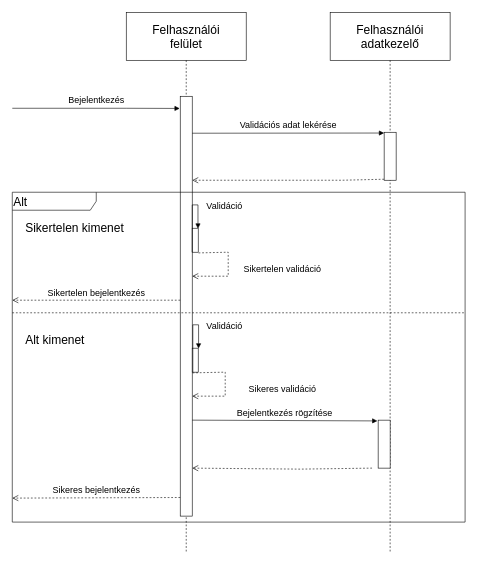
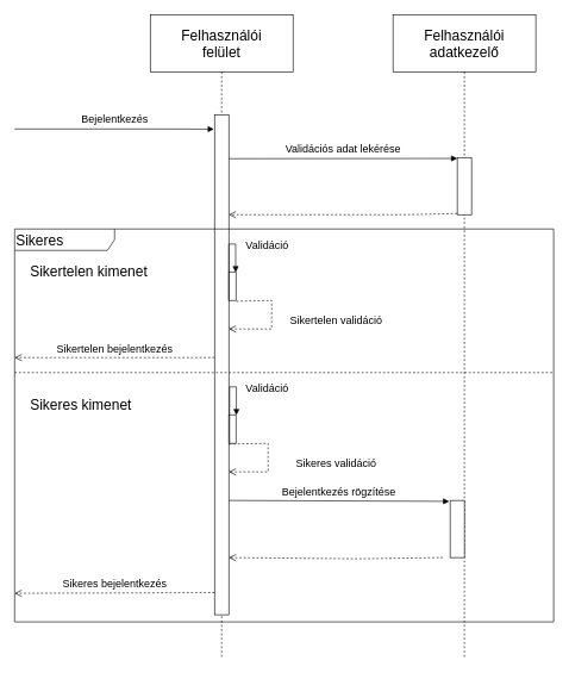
  <mxCell id="0" />
  <mxCell id="1" parent="0" />
  <mxCell id="2" value="&lt;font style=&quot;font-size: 20px;&quot;&gt;Felhasználói&lt;br&gt;felület&lt;/font&gt;" style="shape=umlLifeline;perimeter=lifelinePerimeter;whiteSpace=wrap;html=1;container=1;collapsible=0;recursiveResize=0;outlineConnect=0;size=80;expand=1;" vertex="1" parent="1"><mxGeometry x="210" y="20" width="200" height="900" as="geometry" /></mxCell>
  <mxCell id="3" value="" style="html=1;points=[];perimeter=orthogonalPerimeter;fontSize=25;" vertex="1" parent="2"><mxGeometry x="90" y="140" width="20" height="700" as="geometry" /></mxCell>
  <mxCell id="4" value="" style="html=1;points=[];perimeter=orthogonalPerimeter;fontSize=20;" vertex="1" parent="2"><mxGeometry x="110" y="360" width="10" height="40" as="geometry" /></mxCell>
  <mxCell id="5" value="" style="html=1;points=[];perimeter=orthogonalPerimeter;fontSize=20;" vertex="1" parent="2"><mxGeometry x="110" y="560" width="10" height="40" as="geometry" /></mxCell>
  <mxCell id="6" value="&lt;font style=&quot;font-size: 15px;&quot;&gt;Validáció&lt;/font&gt;" style="edgeStyle=orthogonalEdgeStyle;html=1;align=left;spacingLeft=2;endArrow=block;rounded=0;entryX=1.06;entryY=0.015;fontSize=20;exitX=1.05;exitY=0.657;exitDx=0;exitDy=0;exitPerimeter=0;entryDx=0;entryDy=0;entryPerimeter=0;" edge="1" parent="2" source="3" target="5"><mxGeometry x="0.382" y="9" relative="1" as="geometry"><mxPoint x="115.7" y="480.38" as="sourcePoint" /><Array as="points"><mxPoint x="121" y="521" /></Array><mxPoint x="120" y="520" as="targetPoint" /><mxPoint as="offset" /></mxGeometry></mxCell>
  <mxCell id="7" value="&lt;font style=&quot;font-size: 15px;&quot;&gt;Sikeres validáció&lt;/font&gt;" style="html=1;verticalAlign=bottom;endArrow=open;dashed=1;endSize=8;rounded=0;fontSize=20;exitX=1.057;exitY=1.029;exitDx=0;exitDy=0;exitPerimeter=0;" edge="1" parent="2"><mxGeometry x="0.264" y="-95" relative="1" as="geometry"><mxPoint x="110.57" y="601.16" as="sourcePoint" /><mxPoint x="110" y="640" as="targetPoint" /><Array as="points"><mxPoint x="165" y="600" /><mxPoint x="165" y="640" /></Array><mxPoint x="95" y="95" as="offset" /></mxGeometry></mxCell>
  <mxCell id="8" value="&lt;font style=&quot;font-size: 15px;&quot;&gt;Validáció&lt;/font&gt;" style="edgeStyle=orthogonalEdgeStyle;html=1;align=left;spacingLeft=2;endArrow=block;rounded=0;entryX=1.06;entryY=0.015;fontSize=20;exitX=1.05;exitY=0.657;exitDx=0;exitDy=0;exitPerimeter=0;entryDx=0;entryDy=0;entryPerimeter=0;" edge="1" parent="2"><mxGeometry x="0.382" y="10" relative="1" as="geometry"><mxPoint x="110" y="400.0" as="sourcePoint" /><Array as="points"><mxPoint x="120" y="321.1" /></Array><mxPoint x="119.6" y="360.7" as="targetPoint" /><mxPoint y="-1" as="offset" /></mxGeometry></mxCell>
  <mxCell id="9" value="&lt;font style=&quot;font-size: 20px;&quot;&gt;Felhasználói&lt;br&gt;adatkezelő&lt;/font&gt;" style="shape=umlLifeline;perimeter=lifelinePerimeter;whiteSpace=wrap;html=1;container=1;collapsible=0;recursiveResize=0;outlineConnect=0;size=80;" vertex="1" parent="1"><mxGeometry x="550" y="20" width="200" height="900" as="geometry" /></mxCell>
  <mxCell id="10" value="" style="html=1;points=[];perimeter=orthogonalPerimeter;fontSize=25;" vertex="1" parent="9"><mxGeometry x="80" y="680" width="20" height="80" as="geometry" /></mxCell>
  <mxCell id="11" value="" style="html=1;points=[];perimeter=orthogonalPerimeter;fontSize=25;" vertex="1" parent="9"><mxGeometry x="90" y="200" width="20" height="80" as="geometry" /></mxCell>
  <mxCell id="12" value="" style="html=1;verticalAlign=bottom;endArrow=open;dashed=1;endSize=8;rounded=0;fontSize=20;exitX=-0.007;exitY=0.979;exitDx=0;exitDy=0;exitPerimeter=0;" edge="1" parent="9"><mxGeometry x="-0.002" relative="1" as="geometry"><mxPoint x="69.86" y="760" as="sourcePoint" /><mxPoint x="-230" y="760" as="targetPoint" /><mxPoint as="offset" /><Array as="points"><mxPoint x="-50" y="761.68" /></Array></mxGeometry></mxCell>
  <mxCell id="13" value="&lt;font style=&quot;font-size: 15px;&quot;&gt;Validációs adat lekérése&lt;/font&gt;" style="html=1;verticalAlign=bottom;startArrow=none;endArrow=block;startSize=8;rounded=0;fontSize=25;entryX=-0.064;entryY=0.016;entryDx=0;entryDy=0;entryPerimeter=0;exitX=1;exitY=0.088;exitDx=0;exitDy=0;exitPerimeter=0;" edge="1" parent="9" source="3"><mxGeometry relative="1" as="geometry"><mxPoint x="-218.72" y="200" as="sourcePoint" /><mxPoint x="90.0" y="201.28" as="targetPoint" /><Array as="points" /></mxGeometry></mxCell>
  <mxCell id="14" value="&lt;font style=&quot;font-size: 15px;&quot;&gt;Bejelentkezés&lt;/font&gt;" style="html=1;verticalAlign=bottom;startArrow=none;endArrow=block;startSize=8;rounded=0;fontSize=25;entryX=-0.043;entryY=0.029;entryDx=0;entryDy=0;entryPerimeter=0;" edge="1" parent="1" target="3"><mxGeometry relative="1" as="geometry"><mxPoint y="180" as="sourcePoint" x="20" /><Array as="points"><mxPoint x="210" y="180" /></Array></mxGeometry></mxCell>
- <mxCell id="15" value="Alt" style="shape=umlFrame;tabWidth=110;tabHeight=30;tabPosition=left;html=1;boundedLbl=1;labelInHeader=1;width=140;height=30;fontSize=20;align=left;" vertex="1" parent="1"><mxGeometry y="320" width="755" height="550" as="geometry" x="20" /></mxCell>
+ <mxCell id="15" value="Sikeres" style="shape=umlFrame;tabWidth=110;tabHeight=30;tabPosition=left;html=1;boundedLbl=1;labelInHeader=1;width=140;height=30;fontSize=20;align=left;" vertex="1" parent="1"><mxGeometry y="320" width="755" height="550" as="geometry" x="20" /></mxCell>
  <mxCell id="16" value="Sikertelen kimenet" style="text;fontSize=20;" vertex="1" parent="15"><mxGeometry width="100" height="20" relative="1" as="geometry"><mxPoint x="20" y="40" as="offset" /></mxGeometry></mxCell>
- <mxCell id="17" value="Alt kimenet" style="line;strokeWidth=1;dashed=1;labelPosition=center;verticalLabelPosition=bottom;align=left;verticalAlign=top;spacingLeft=20;spacingTop=15;fontSize=20;" vertex="1" parent="15"><mxGeometry y="190.001" width="755" height="22" as="geometry" /></mxCell>
+ <mxCell id="17" value="Sikeres kimenet" style="line;strokeWidth=1;dashed=1;labelPosition=center;verticalLabelPosition=bottom;align=left;verticalAlign=top;spacingLeft=20;spacingTop=15;fontSize=20;" vertex="1" parent="15"><mxGeometry y="190.001" width="755" height="22" as="geometry" /></mxCell>
  <mxCell id="18" value="" style="html=1;verticalAlign=bottom;endArrow=open;dashed=1;endSize=8;rounded=0;fontSize=20;exitX=-0.007;exitY=0.979;exitDx=0;exitDy=0;exitPerimeter=0;" edge="1" parent="1" source="11" target="3"><mxGeometry x="-0.002" relative="1" as="geometry"><mxPoint x="780" y="210" as="sourcePoint" /><mxPoint x="320" y="210" as="targetPoint" /><mxPoint as="offset" /><Array as="points"><mxPoint x="570" y="300" /><mxPoint x="520" y="300" /></Array></mxGeometry></mxCell>
  <mxCell id="19" value="&lt;font style=&quot;font-size: 15px;&quot;&gt;Sikertelen validáció&lt;/font&gt;" style="html=1;verticalAlign=bottom;endArrow=open;dashed=1;endSize=8;rounded=0;fontSize=20;exitX=1.057;exitY=1.029;exitDx=0;exitDy=0;exitPerimeter=0;" edge="1" parent="1" source="4"><mxGeometry x="0.197" y="-90" relative="1" as="geometry"><mxPoint x="190" y="480" as="sourcePoint" /><mxPoint x="320" y="460" as="targetPoint" /><Array as="points"><mxPoint x="380" y="420" /><mxPoint x="380" y="460" /></Array><mxPoint x="90" y="90" as="offset" /></mxGeometry></mxCell>
  <mxCell id="20" value="&lt;font style=&quot;font-size: 15px;&quot;&gt;Bejelentkezés rögzítése&lt;/font&gt;" style="html=1;verticalAlign=bottom;startArrow=none;endArrow=block;startSize=8;rounded=0;fontSize=25;entryX=-0.064;entryY=0.016;entryDx=0;entryDy=0;entryPerimeter=0;" edge="1" parent="1" target="10"><mxGeometry relative="1" as="geometry"><mxPoint x="320" y="700" as="sourcePoint" /><mxPoint x="620" y="700" as="targetPoint" /><Array as="points" /></mxGeometry></mxCell>
  <mxCell id="21" value="&lt;font style=&quot;font-size: 15px;&quot;&gt;Sikeres bejelentkezés&lt;/font&gt;" style="html=1;verticalAlign=bottom;endArrow=open;dashed=1;endSize=8;rounded=0;fontSize=20;" edge="1" parent="1"><mxGeometry relative="1" as="geometry"><mxPoint x="300" y="829" as="sourcePoint" /><mxPoint y="830" as="targetPoint" x="20" /></mxGeometry></mxCell>
  <mxCell id="22" value="&lt;font style=&quot;font-size: 15px;&quot;&gt;Sikertelen bejelentkezés&lt;/font&gt;" style="html=1;verticalAlign=bottom;endArrow=open;dashed=1;endSize=8;rounded=0;fontSize=20;" edge="1" parent="1"><mxGeometry relative="1" as="geometry"><mxPoint x="300" y="500" as="sourcePoint" /><mxPoint y="500" as="targetPoint" x="20" /></mxGeometry></mxCell>
